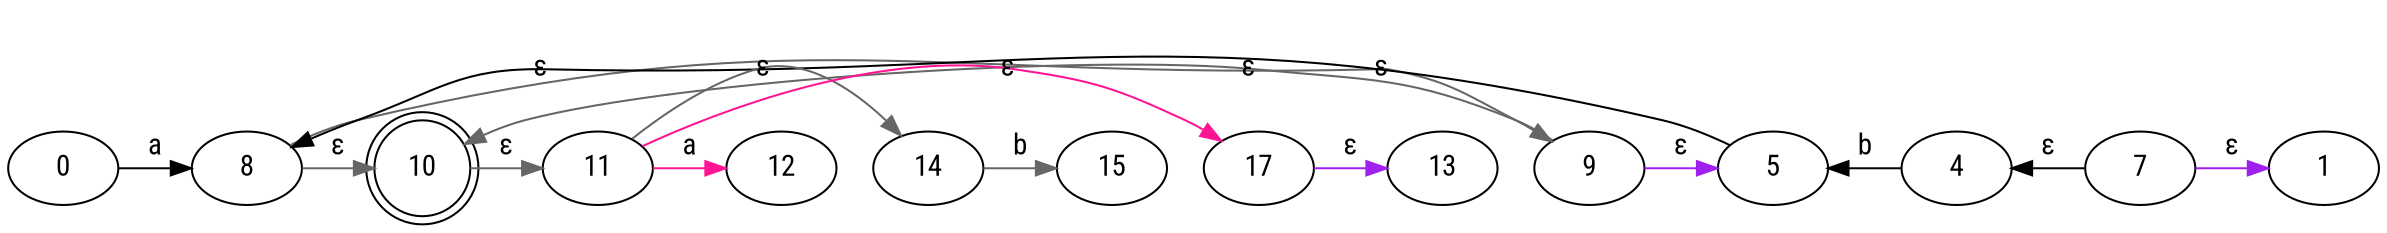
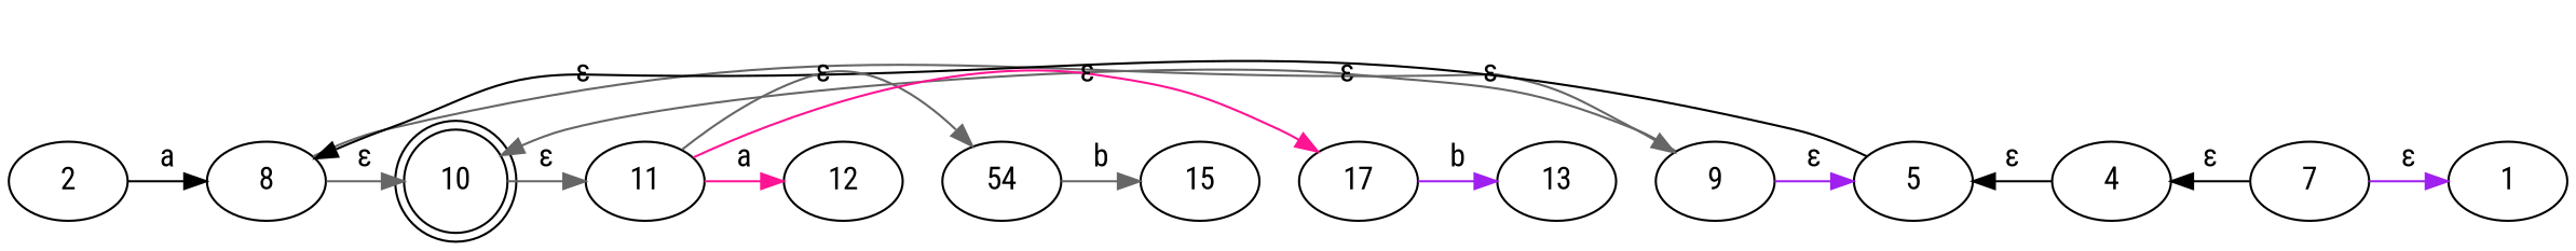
  digraph {
    fontname="Roboto Condensed"
    node [fontname="Roboto Condensed"]
    edge [color=gray40 constraint=false fontname="Roboto Condensed"]
-   2 [label=0]
+   2
    8
    10 [shape=doublecircle]
    9
    4
    5
    7
    1
    11
    12
-   14
+   14 [label=54]
    17
    15
    n14 [label=13]
    2 -> 8 [color=black label=a]
    8 -> 10 [label="ε"]
    8 -> 9 [label="ε"]
    10 -> 11 [label="ε"]
    9 -> 10 [label="ε"]
    9 -> 5 [color=purple label="ε"]
-   4 -> 5 [color=black label=b]
+   4 -> 5 [color=black label="ε"]
    5 -> 8 [color=black label="ε"]
    7 -> 4 [color=black label="ε"]
    7 -> 1 [color=purple label="ε"]
    11 -> 12 [color=deeppink label=a]
    11 -> 14 [label="ε"]
    11 -> 17 [color=deeppink label="ε"]
    14 -> 15 [label=b]
-   17 -> n14 [color=purple label="ε"]
+   17 -> n14 [color=purple label=b]
  }
